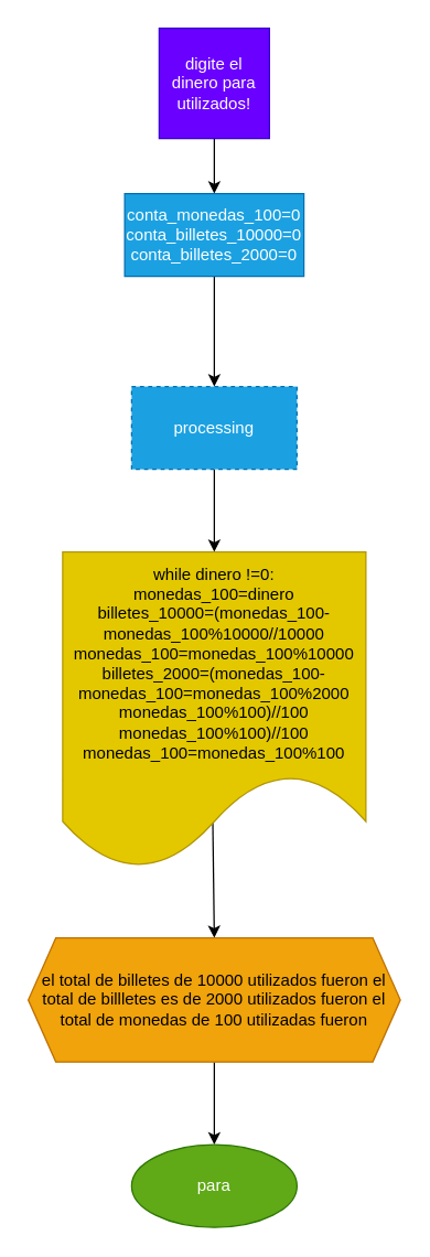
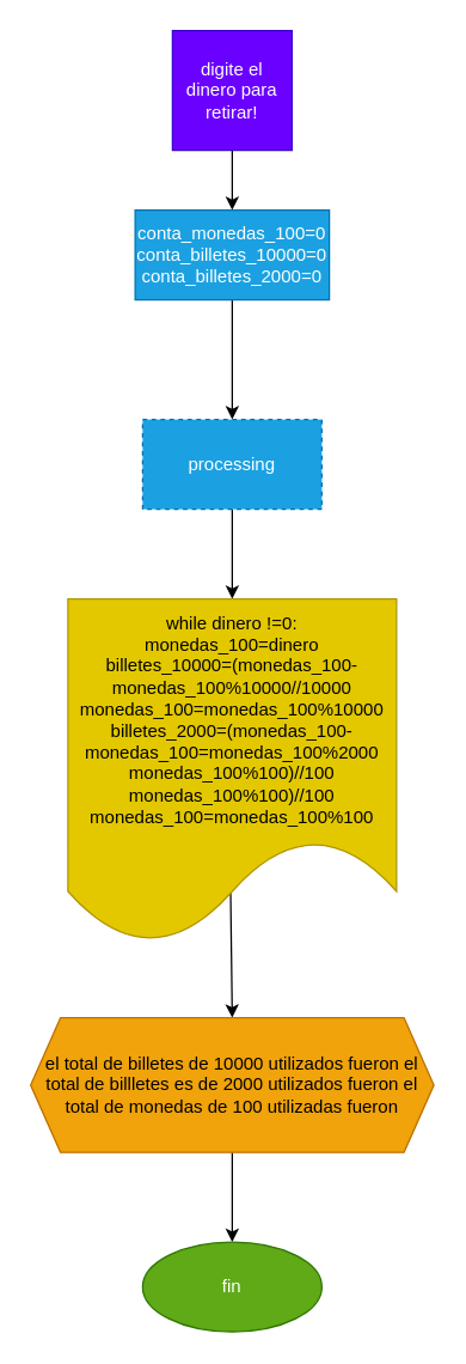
  <mxCell id="0" />
  <mxCell id="1" parent="0" />
  <mxCell id="2" value="" style="edgeStyle=none;html=1;" edge="1" parent="1" source="3" target="5"><mxGeometry relative="1" as="geometry" /></mxCell>
- <mxCell id="3" value="digite el dinero para utilizados!" style="whiteSpace=wrap;html=1;aspect=fixed;fillColor=#6a00ff;fontColor=#ffffff;strokeColor=#3700CC;" vertex="1" parent="1"><mxGeometry x="115" y="20" width="80" height="80" as="geometry" /></mxCell>
+ <mxCell id="3" value="digite el dinero para retirar!" style="whiteSpace=wrap;html=1;aspect=fixed;fillColor=#6a00ff;fontColor=#ffffff;strokeColor=#3700CC;" vertex="1" parent="1"><mxGeometry x="115" y="20" width="80" height="80" as="geometry" /></mxCell>
  <mxCell id="4" value="" style="edgeStyle=none;html=1;" edge="1" parent="1" source="5" target="7"><mxGeometry relative="1" as="geometry" /></mxCell>
  <mxCell id="5" value="conta_monedas_100=0&lt;br&gt;conta_billetes_10000=0&lt;br&gt;conta_billetes_2000=0" style="whiteSpace=wrap;html=1;fillColor=#1ba1e2;fontColor=#ffffff;strokeColor=#006EAF;" vertex="1" parent="1"><mxGeometry x="90" y="140" width="130" height="60" as="geometry" /></mxCell>
  <mxCell id="6" value="" style="edgeStyle=none;html=1;" edge="1" parent="1" source="7" target="12"><mxGeometry relative="1" as="geometry" /></mxCell>
  <mxCell id="7" value="processing" style="whiteSpace=wrap;html=1;fillColor=#1ba1e2;fontColor=#ffffff;strokeColor=#006EAF;dashed=1;" vertex="1" parent="1"><mxGeometry x="95" y="280" width="120" height="60" as="geometry" /></mxCell>
  <mxCell id="8" style="edgeStyle=none;html=1;entryX=0.5;entryY=0;entryDx=0;entryDy=0;exitX=0.495;exitY=0.852;exitDx=0;exitDy=0;exitPerimeter=0;" edge="1" parent="1" source="12" target="10"><mxGeometry relative="1" as="geometry"><mxPoint x="155" y="614.5" as="sourcePoint" /></mxGeometry></mxCell>
  <mxCell id="9" value="" style="edgeStyle=none;html=1;" edge="1" parent="1" source="10" target="11"><mxGeometry relative="1" as="geometry" /></mxCell>
  <mxCell id="10" value="el total de billetes de 10000 utilizados fueron el total de billletes es de 2000 utilizados fueron el total de monedas de 100 utilizadas fueron" style="shape=hexagon;perimeter=hexagonPerimeter2;whiteSpace=wrap;html=1;fixedSize=1;fillColor=#f0a30a;fontColor=#000000;strokeColor=#BD7000;" vertex="1" parent="1"><mxGeometry x="20" y="680" width="270" height="90" as="geometry" /></mxCell>
- <mxCell id="11" value="para" style="ellipse;whiteSpace=wrap;html=1;fillColor=#60a917;fontColor=#ffffff;strokeColor=#2D7600;" vertex="1" parent="1"><mxGeometry x="95" y="830" width="120" height="60" as="geometry" /></mxCell>
+ <mxCell id="11" value="fin" style="ellipse;whiteSpace=wrap;html=1;fillColor=#60a917;fontColor=#ffffff;strokeColor=#2D7600;" vertex="1" parent="1"><mxGeometry x="95" y="830" width="120" height="60" as="geometry" /></mxCell>
  <mxCell id="12" value="&lt;span&gt;&lt;br&gt;while dinero !=0:&lt;/span&gt;&lt;br&gt;&lt;span&gt;monedas_100=dinero&lt;/span&gt;&lt;br&gt;&lt;span&gt;billetes_10000=(monedas_100-&lt;br&gt;monedas_100%10000//10000&lt;br&gt;monedas_100=monedas_100%10000&lt;br&gt;billetes_2000=(monedas_100- monedas_100=monedas_100%2000&lt;br&gt;monedas_100%100)//100&lt;br&gt;monedas_100%100)//100&lt;br&gt;monedas_100=monedas_100%100&lt;br&gt;&lt;br&gt;&lt;/span&gt;" style="shape=document;whiteSpace=wrap;html=1;boundedLbl=1;fillColor=#e3c800;fontColor=#000000;strokeColor=#B09500;" vertex="1" parent="1"><mxGeometry x="45" y="400" width="220" height="230" as="geometry" /></mxCell>
